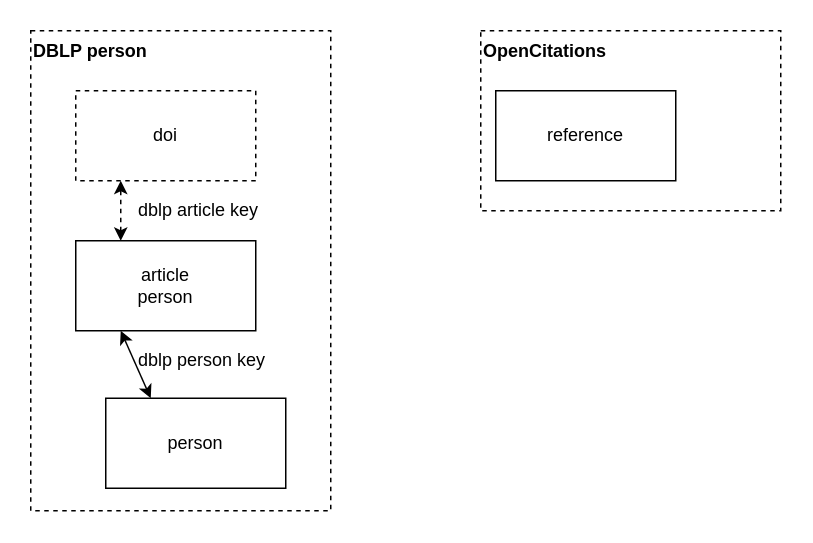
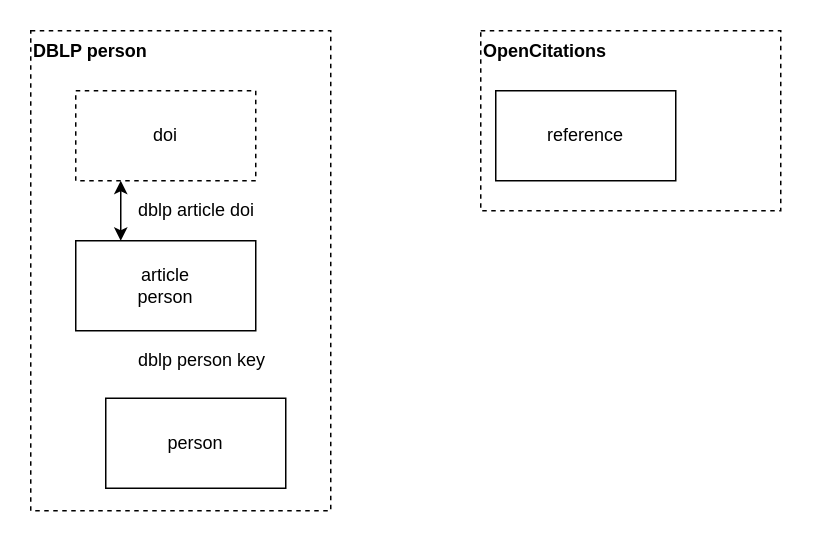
  <mxCell id="0" />
  <mxCell id="1" parent="0" />
  <mxCell id="2" value="" style="group" vertex="1" connectable="0" parent="1"><mxGeometry x="320" y="20" width="200" height="120" as="geometry" /></mxCell>
  <mxCell id="3" value="OpenCitations" style="rounded=0;whiteSpace=wrap;html=1;dashed=1;align=left;verticalAlign=top;fontStyle=1" vertex="1" parent="2"><mxGeometry width="200" height="120" as="geometry" /></mxCell>
  <mxCell id="4" value="reference" style="rounded=0;whiteSpace=wrap;html=1;" vertex="1" parent="2"><mxGeometry x="10" y="40" width="120" height="60" as="geometry" /></mxCell>
  <mxCell id="5" value="" style="group" vertex="1" connectable="0" parent="1"><mxGeometry x="20" y="20" width="200" height="320" as="geometry" /></mxCell>
  <mxCell id="6" value="DBLP person" style="rounded=0;whiteSpace=wrap;html=1;dashed=1;align=left;verticalAlign=top;fontStyle=1" vertex="1" parent="5"><mxGeometry width="200" height="320" as="geometry" /></mxCell>
  <mxCell id="7" value="article&lt;br&gt;person" style="rounded=0;whiteSpace=wrap;html=1;" vertex="1" parent="5"><mxGeometry x="30" y="140" width="120" height="60" as="geometry" /></mxCell>
  <mxCell id="8" value="person" style="rounded=0;whiteSpace=wrap;html=1;" vertex="1" parent="5"><mxGeometry x="50" y="245" width="120" height="60" as="geometry" /></mxCell>
  <mxCell id="9" value="doi" style="rounded=0;whiteSpace=wrap;html=1;dashed=1;" vertex="1" parent="5"><mxGeometry x="30" y="40" width="120" height="60" as="geometry" /></mxCell>
- <mxCell id="10" value="" style="endArrow=classic;startArrow=classic;html=1;entryX=0.25;entryY=1;entryDx=0;entryDy=0;exitX=0.25;exitY=0;exitDx=0;exitDy=0;dashed=1;" edge="1" parent="5" source="7" target="9"><mxGeometry width="50" height="50" relative="1" as="geometry"><mxPoint x="350" y="240" as="sourcePoint" /><mxPoint x="400" y="190" as="targetPoint" /></mxGeometry></mxCell>
- <mxCell id="11" value="" style="endArrow=classic;startArrow=classic;html=1;exitX=0.25;exitY=0;exitDx=0;exitDy=0;entryX=0.25;entryY=1;entryDx=0;entryDy=0;" edge="1" parent="5" source="8" target="7"><mxGeometry width="50" height="50" relative="1" as="geometry"><mxPoint x="70" y="150" as="sourcePoint" /><mxPoint x="60" y="200" as="targetPoint" /></mxGeometry></mxCell>
- <mxCell id="12" value="dblp article key" style="text;html=1;strokeColor=none;fillColor=none;align=left;verticalAlign=middle;whiteSpace=wrap;rounded=0;dashed=1;" vertex="1" parent="5"><mxGeometry x="70" y="110" width="110" height="20" as="geometry" /></mxCell>
+ <mxCell id="10" value="" style="endArrow=classic;startArrow=classic;html=1;entryX=0.25;entryY=1;entryDx=0;entryDy=0;exitX=0.25;exitY=0;exitDx=0;exitDy=0;" edge="1" parent="5" source="7" target="9"><mxGeometry width="50" height="50" relative="1" as="geometry"><mxPoint x="350" y="240" as="sourcePoint" /><mxPoint x="400" y="190" as="targetPoint" /></mxGeometry></mxCell>
+ <mxCell id="12" value="dblp article doi" style="text;html=1;strokeColor=none;fillColor=none;align=left;verticalAlign=middle;whiteSpace=wrap;rounded=0;dashed=1;" vertex="1" parent="5"><mxGeometry x="70" y="110" width="110" height="20" as="geometry" /></mxCell>
  <mxCell id="13" value="dblp person key" style="text;html=1;strokeColor=none;fillColor=none;align=left;verticalAlign=middle;whiteSpace=wrap;rounded=0;dashed=1;" vertex="1" parent="5"><mxGeometry x="70" y="210" width="110" height="20" as="geometry" /></mxCell>
